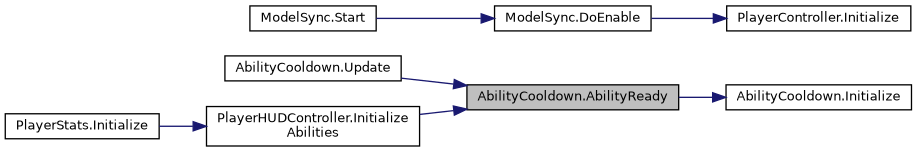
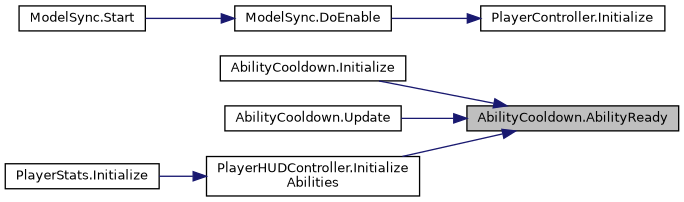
  digraph {
    rankdir=RL
    node [color=black fontname=Helvetica fontsize=10 shape=record]
    edge [color=midnightblue dir=back fontname=Helvetica fontsize=10 labelfontname=Helvetica labelfontsize=10 style=solid]
    n1 [fillcolor=grey75 fontcolor=black height=0.2 label="AbilityCooldown.AbilityReady" style=filled width=0.4]
    n2 [height=0.2 label="AbilityCooldown.Initialize" width=0.4]
    n3 [height=0.2 label="AbilityCooldown.Update" width=0.4]
    n4 [height=0.2 label="PlayerHUDController.Initialize\lAbilities" width=0.4]
    n5 [height=0.2 label="PlayerStats.Initialize" width=0.4]
    n6 [height=0.2 label="PlayerController.Initialize" width=0.4]
    n7 [height=0.2 label="ModelSync.DoEnable" width=0.4]
    n8 [height=0.2 label="ModelSync.Start" width=0.4]
-   n2 -> n1
+   n1 -> n2
    n1 -> n3
    n1 -> n4
    n4 -> n5
    n6 -> n7
    n7 -> n8
  }
